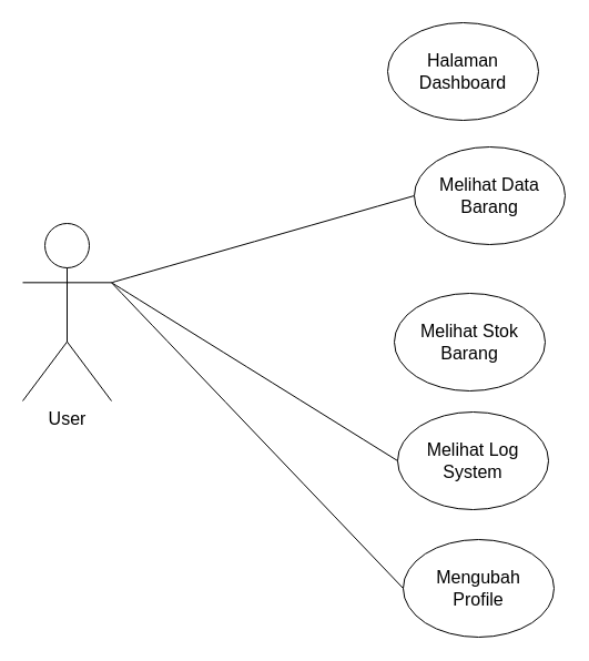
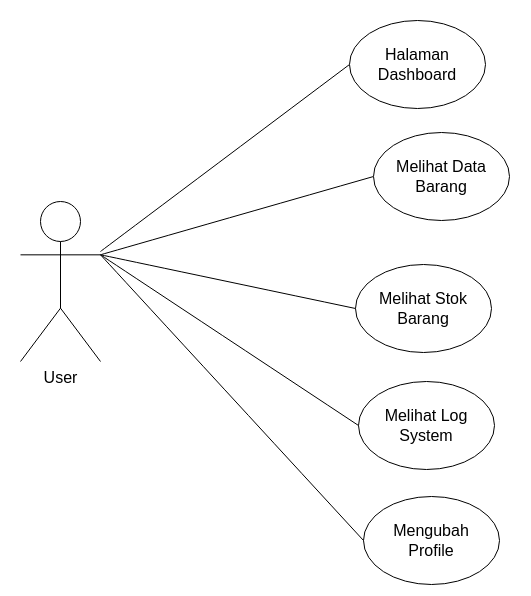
  <mxCell id="0" />
  <mxCell id="1" parent="0" />
  <mxCell id="2" style="edgeStyle=none;curved=1;rounded=0;orthogonalLoop=1;jettySize=auto;html=1;entryX=0;entryY=0.5;entryDx=0;entryDy=0;fontSize=12;startSize=8;endSize=8;endArrow=none;endFill=0;exitX=1;exitY=0.333;exitDx=0;exitDy=0;exitPerimeter=0;" edge="1" parent="1" source="3" target="6"><mxGeometry relative="1" as="geometry" /></mxCell>
  <mxCell id="3" value="User" style="shape=umlActor;verticalLabelPosition=bottom;verticalAlign=top;html=1;outlineConnect=0;fontSize=16;" vertex="1" parent="1"><mxGeometry x="20" y="201" width="80" height="160" as="geometry" /></mxCell>
+ <mxCell id="4" value="" style="endArrow=none;html=1;rounded=0;fontSize=12;startSize=8;endSize=8;curved=1;entryX=0;entryY=0.5;entryDx=0;entryDy=0;" edge="1" parent="1" source="3" target="5"><mxGeometry width="50" height="50" relative="1" as="geometry"><mxPoint x="267" y="144" as="sourcePoint" /><mxPoint x="317" y="94" as="targetPoint" /></mxGeometry></mxCell>
  <mxCell id="5" value="Halaman Dashboard" style="ellipse;whiteSpace=wrap;html=1;fontSize=16;" vertex="1" parent="1"><mxGeometry x="349" y="20" width="136" height="88" as="geometry" /></mxCell>
  <mxCell id="6" value="Melihat Data Barang" style="ellipse;whiteSpace=wrap;html=1;fontSize=16;" vertex="1" parent="1"><mxGeometry x="373" y="132" width="136" height="88" as="geometry" /></mxCell>
  <mxCell id="7" value="Melihat Stok Barang" style="ellipse;whiteSpace=wrap;html=1;fontSize=16;" vertex="1" parent="1"><mxGeometry x="355" y="264" width="136" height="88" as="geometry" /></mxCell>
- <mxCell id="9" value="Melihat Log System" style="ellipse;whiteSpace=wrap;html=1;fontSize=16;" vertex="1" parent="1"><mxGeometry x="358" y="371" width="136" height="88" as="geometry" /></mxCell>
+ <mxCell id="8" value="" style="endArrow=none;html=1;rounded=0;fontSize=12;startSize=8;endSize=8;curved=1;exitX=1;exitY=0.333;exitDx=0;exitDy=0;exitPerimeter=0;entryX=0;entryY=0.5;entryDx=0;entryDy=0;" edge="1" parent="1" source="3" target="7"><mxGeometry width="50" height="50" relative="1" as="geometry"><mxPoint x="437" y="267" as="sourcePoint" /><mxPoint x="487" y="217" as="targetPoint" /></mxGeometry></mxCell>
+ <mxCell id="9" value="Melihat Log System" style="ellipse;whiteSpace=wrap;html=1;fontSize=16;" vertex="1" parent="1"><mxGeometry x="358" y="381" width="136" height="88" as="geometry" /></mxCell>
  <mxCell id="10" value="" style="endArrow=none;html=1;rounded=0;fontSize=12;startSize=8;endSize=8;curved=1;exitX=1;exitY=0.333;exitDx=0;exitDy=0;exitPerimeter=0;entryX=0;entryY=0.5;entryDx=0;entryDy=0;" edge="1" parent="1" source="3" target="9"><mxGeometry width="50" height="50" relative="1" as="geometry"><mxPoint x="437" y="267" as="sourcePoint" /><mxPoint x="351" y="419" as="targetPoint" /></mxGeometry></mxCell>
- <mxCell id="11" value="Mengubah &lt;br&gt;Profile" style="ellipse;whiteSpace=wrap;html=1;fontSize=16;" vertex="1" parent="1"><mxGeometry x="363" y="486" width="136" height="88" as="geometry" /></mxCell>
+ <mxCell id="11" value="Mengubah &lt;br&gt;Profile" style="ellipse;whiteSpace=wrap;html=1;fontSize=16;" vertex="1" parent="1"><mxGeometry x="363" y="496" width="136" height="88" as="geometry" /></mxCell>
  <mxCell id="12" value="" style="endArrow=none;html=1;rounded=0;fontSize=12;startSize=8;endSize=8;curved=1;exitX=1;exitY=0.333;exitDx=0;exitDy=0;exitPerimeter=0;entryX=0;entryY=0.5;entryDx=0;entryDy=0;" edge="1" parent="1" source="3" target="11"><mxGeometry width="50" height="50" relative="1" as="geometry"><mxPoint x="396" y="232" as="sourcePoint" /><mxPoint x="446" y="182" as="targetPoint" /></mxGeometry></mxCell>
